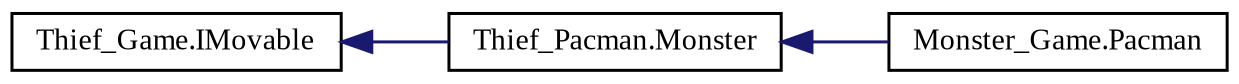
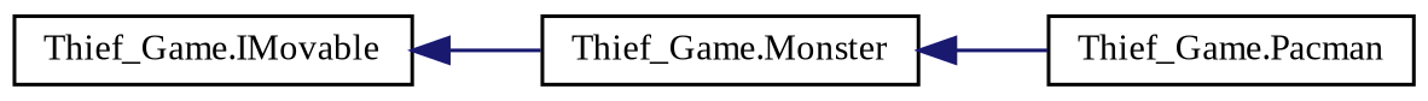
  digraph {
    fontname="Liberation Serif"
    rankdir=LR
    node [color=black fillcolor=white fontname="Liberation Serif" fontsize=10 shape=record style=filled]
    edge [color=midnightblue dir=back fontname="Liberation Serif" fontsize=10 labelfontname=Helvetica labelfontsize=10 style=solid]
    n1 [height=0.2 label="Thief_Game.IMovable" width=0.4]
-   n2 [height=0.2 label="Thief_Pacman.Monster" width=0.4]
-   n3 [height=0.2 label="Monster_Game.Pacman" width=0.4]
+   n2 [height=0.2 label="Thief_Game.Monster" width=0.4]
+   n3 [height=0.2 label="Thief_Game.Pacman" width=0.4]
    n1 -> n2
    n2 -> n3
  }
